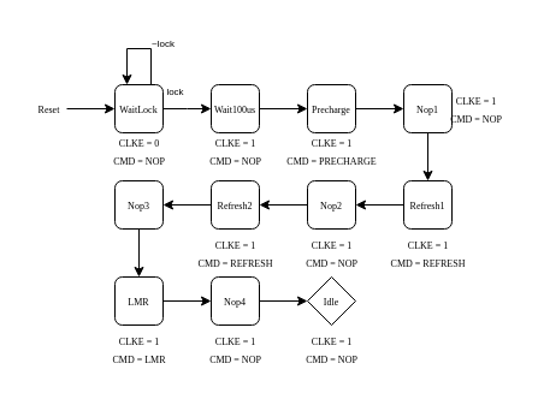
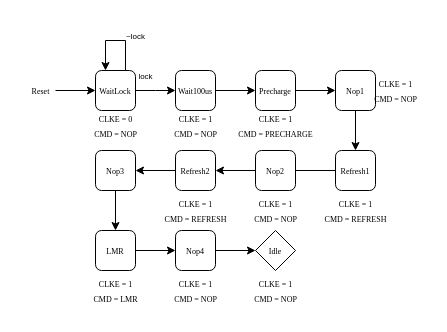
  <mxCell id="0" />
  <mxCell id="1" parent="0" />
  <mxCell id="2" style="edgeStyle=orthogonalEdgeStyle;rounded=0;orthogonalLoop=1;jettySize=auto;html=1;" parent="1" source="3" edge="1"><mxGeometry relative="1" as="geometry"><mxPoint x="175" y="90" as="targetPoint" /></mxGeometry></mxCell>
  <mxCell id="3" value="&lt;font style=&quot;font-size: 8px;&quot; data-font-src=&quot;https://fonts.googleapis.com/css?family=Calibri&quot; face=&quot;Calibri&quot;&gt;WaitLock&lt;/font&gt;" style="rounded=1;whiteSpace=wrap;html=1;" parent="1" vertex="1"><mxGeometry x="95" y="70" width="40" height="40" as="geometry" /></mxCell>
  <mxCell id="4" style="edgeStyle=orthogonalEdgeStyle;rounded=0;orthogonalLoop=1;jettySize=auto;html=1;entryX=0;entryY=0.5;entryDx=0;entryDy=0;" parent="1" source="5" target="12" edge="1"><mxGeometry relative="1" as="geometry" /></mxCell>
  <mxCell id="5" value="&lt;font style=&quot;font-size: 8px;&quot; data-font-src=&quot;https://fonts.googleapis.com/css?family=Calibri&quot; face=&quot;Calibri&quot;&gt;Wait100us&lt;/font&gt;" style="rounded=1;whiteSpace=wrap;html=1;" parent="1" vertex="1"><mxGeometry x="175" y="70" width="40" height="40" as="geometry" /></mxCell>
  <mxCell id="6" style="edgeStyle=orthogonalEdgeStyle;rounded=0;orthogonalLoop=1;jettySize=auto;html=1;exitX=0.75;exitY=0;exitDx=0;exitDy=0;entryX=0.25;entryY=0;entryDx=0;entryDy=0;" parent="1" source="3" target="3" edge="1"><mxGeometry relative="1" as="geometry"><Array as="points"><mxPoint x="125" y="40" /><mxPoint x="105" y="40" /></Array></mxGeometry></mxCell>
  <mxCell id="7" value="" style="endArrow=classic;html=1;rounded=0;entryX=0;entryY=0.5;entryDx=0;entryDy=0;" parent="1" target="3" edge="1"><mxGeometry width="50" height="50" relative="1" as="geometry"><mxPoint x="55" y="90" as="sourcePoint" /><mxPoint x="175" y="160" as="targetPoint" /></mxGeometry></mxCell>
  <mxCell id="8" value="&lt;font style=&quot;font-size: 8px;&quot; data-font-src=&quot;https://fonts.googleapis.com/css?family=Calibri&quot; face=&quot;Calibri&quot;&gt;Reset&lt;/font&gt;" style="text;html=1;align=center;verticalAlign=middle;resizable=0;points=[];autosize=1;strokeColor=none;fillColor=none;" parent="1" vertex="1"><mxGeometry x="20" y="75" width="40" height="30" as="geometry" /></mxCell>
  <mxCell id="9" value="&lt;font style=&quot;font-size: 8px;&quot;&gt;~lock&lt;/font&gt;" style="text;html=1;align=center;verticalAlign=middle;resizable=0;points=[];autosize=1;strokeColor=none;fillColor=none;" parent="1" vertex="1"><mxGeometry x="115" y="20" width="40" height="30" as="geometry" /></mxCell>
  <mxCell id="10" value="&lt;font style=&quot;font-size: 8px;&quot;&gt;lock&lt;/font&gt;" style="text;html=1;align=center;verticalAlign=middle;resizable=0;points=[];autosize=1;strokeColor=none;fillColor=none;" parent="1" vertex="1"><mxGeometry x="125" y="60" width="40" height="30" as="geometry" /></mxCell>
  <mxCell id="11" style="edgeStyle=orthogonalEdgeStyle;rounded=0;orthogonalLoop=1;jettySize=auto;html=1;entryX=0;entryY=0.5;entryDx=0;entryDy=0;" parent="1" source="12" target="14" edge="1"><mxGeometry relative="1" as="geometry" /></mxCell>
  <mxCell id="12" value="&lt;font style=&quot;font-size: 8px;&quot; data-font-src=&quot;https://fonts.googleapis.com/css?family=Calibri&quot; face=&quot;Calibri&quot;&gt;Precharge&lt;/font&gt;" style="rounded=1;whiteSpace=wrap;html=1;" parent="1" vertex="1"><mxGeometry x="255" y="70" width="40" height="40" as="geometry" /></mxCell>
  <mxCell id="13" style="edgeStyle=orthogonalEdgeStyle;rounded=0;orthogonalLoop=1;jettySize=auto;html=1;entryX=0.5;entryY=0;entryDx=0;entryDy=0;" parent="1" source="14" target="20" edge="1"><mxGeometry relative="1" as="geometry"><mxPoint x="355" y="150" as="targetPoint" /></mxGeometry></mxCell>
  <mxCell id="14" value="&lt;font style=&quot;font-size: 8px;&quot; data-font-src=&quot;https://fonts.googleapis.com/css?family=Calibri&quot; face=&quot;Calibri&quot;&gt;Nop1&lt;/font&gt;" style="rounded=1;whiteSpace=wrap;html=1;" parent="1" vertex="1"><mxGeometry x="335" y="70" width="40" height="40" as="geometry" /></mxCell>
  <mxCell id="15" value="&lt;font style=&quot;font-size: 8px;&quot; data-font-src=&quot;https://fonts.googleapis.com/css?family=Calibri&quot; face=&quot;Calibri&quot;&gt;CLKE = 0&lt;br&gt;CMD = NOP&lt;br&gt;&lt;/font&gt;" style="text;html=1;align=center;verticalAlign=middle;resizable=0;points=[];autosize=1;strokeColor=none;fillColor=none;" parent="1" vertex="1"><mxGeometry x="85" y="105" width="60" height="40" as="geometry" /></mxCell>
  <mxCell id="16" value="&lt;font style=&quot;font-size: 8px;&quot; data-font-src=&quot;https://fonts.googleapis.com/css?family=Calibri&quot; face=&quot;Calibri&quot;&gt;CLKE = 1&lt;br&gt;CMD = NOP&lt;br&gt;&lt;/font&gt;" style="text;html=1;align=center;verticalAlign=middle;resizable=0;points=[];autosize=1;strokeColor=none;fillColor=none;" parent="1" vertex="1"><mxGeometry x="165" y="105" width="60" height="40" as="geometry" /></mxCell>
  <mxCell id="17" value="&lt;font style=&quot;font-size: 8px;&quot; data-font-src=&quot;https://fonts.googleapis.com/css?family=Calibri&quot; face=&quot;Calibri&quot;&gt;CLKE = 1&lt;br&gt;CMD = PRECHARGE&lt;br&gt;&lt;/font&gt;" style="text;html=1;align=center;verticalAlign=middle;resizable=0;points=[];autosize=1;strokeColor=none;fillColor=none;" parent="1" vertex="1"><mxGeometry x="230" y="105" width="90" height="40" as="geometry" /></mxCell>
  <mxCell id="18" value="&lt;font style=&quot;font-size: 8px;&quot; data-font-src=&quot;https://fonts.googleapis.com/css?family=Calibri&quot; face=&quot;Calibri&quot;&gt;CLKE = 1&lt;br&gt;CMD = NOP&lt;br&gt;&lt;/font&gt;" style="text;html=1;align=center;verticalAlign=middle;resizable=0;points=[];autosize=1;strokeColor=none;fillColor=none;" parent="1" vertex="1"><mxGeometry x="365" y="70" width="60" height="40" as="geometry" /></mxCell>
- <mxCell id="19" style="edgeStyle=orthogonalEdgeStyle;rounded=0;orthogonalLoop=1;jettySize=auto;html=1;entryX=1;entryY=0.5;entryDx=0;entryDy=0;" parent="1" source="20" target="23" edge="1"><mxGeometry relative="1" as="geometry" /></mxCell>
+ <mxCell id="19" style="edgeStyle=orthogonalEdgeStyle;rounded=0;orthogonalLoop=1;jettySize=auto;html=1;entryX=1;entryY=0.5;entryDx=0;entryDy=0;endArrow=none;" parent="1" source="20" target="23" edge="1"><mxGeometry relative="1" as="geometry" /></mxCell>
  <mxCell id="20" value="&lt;font style=&quot;font-size: 8px;&quot; data-font-src=&quot;https://fonts.googleapis.com/css?family=Calibri&quot; face=&quot;Calibri&quot;&gt;Refresh1&lt;/font&gt;" style="rounded=1;whiteSpace=wrap;html=1;" parent="1" vertex="1"><mxGeometry x="335" y="150" width="40" height="40" as="geometry" /></mxCell>
  <mxCell id="21" value="&lt;font style=&quot;font-size: 8px;&quot; data-font-src=&quot;https://fonts.googleapis.com/css?family=Calibri&quot; face=&quot;Calibri&quot;&gt;CLKE = 1&lt;br&gt;CMD = REFRESH&lt;br&gt;&lt;/font&gt;" style="text;html=1;align=center;verticalAlign=middle;resizable=0;points=[];autosize=1;strokeColor=none;fillColor=none;" parent="1" vertex="1"><mxGeometry x="315" y="190" width="80" height="40" as="geometry" /></mxCell>
  <mxCell id="22" style="edgeStyle=orthogonalEdgeStyle;rounded=0;orthogonalLoop=1;jettySize=auto;html=1;entryX=1;entryY=0.5;entryDx=0;entryDy=0;" parent="1" source="23" target="25" edge="1"><mxGeometry relative="1" as="geometry" /></mxCell>
  <mxCell id="23" value="&lt;font style=&quot;font-size: 8px;&quot; data-font-src=&quot;https://fonts.googleapis.com/css?family=Calibri&quot; face=&quot;Calibri&quot;&gt;Nop2&lt;/font&gt;" style="rounded=1;whiteSpace=wrap;html=1;" parent="1" vertex="1"><mxGeometry x="255" y="150" width="40" height="40" as="geometry" /></mxCell>
  <mxCell id="24" style="edgeStyle=orthogonalEdgeStyle;rounded=0;orthogonalLoop=1;jettySize=auto;html=1;entryX=1;entryY=0.5;entryDx=0;entryDy=0;" parent="1" source="25" target="29" edge="1"><mxGeometry relative="1" as="geometry" /></mxCell>
  <mxCell id="25" value="&lt;font style=&quot;font-size: 8px;&quot; data-font-src=&quot;https://fonts.googleapis.com/css?family=Calibri&quot; face=&quot;Calibri&quot;&gt;Refresh2&lt;/font&gt;" style="rounded=1;whiteSpace=wrap;html=1;" parent="1" vertex="1"><mxGeometry x="175" y="150" width="40" height="40" as="geometry" /></mxCell>
  <mxCell id="26" value="&lt;font style=&quot;font-size: 8px;&quot; data-font-src=&quot;https://fonts.googleapis.com/css?family=Calibri&quot; face=&quot;Calibri&quot;&gt;CLKE = 1&lt;br&gt;CMD = REFRESH&lt;br&gt;&lt;/font&gt;" style="text;html=1;align=center;verticalAlign=middle;resizable=0;points=[];autosize=1;strokeColor=none;fillColor=none;" parent="1" vertex="1"><mxGeometry x="155" y="190" width="80" height="40" as="geometry" /></mxCell>
  <mxCell id="27" value="&lt;font style=&quot;font-size: 8px;&quot; data-font-src=&quot;https://fonts.googleapis.com/css?family=Calibri&quot; face=&quot;Calibri&quot;&gt;CLKE = 1&lt;br&gt;CMD = NOP&lt;br&gt;&lt;/font&gt;" style="text;html=1;align=center;verticalAlign=middle;resizable=0;points=[];autosize=1;strokeColor=none;fillColor=none;" parent="1" vertex="1"><mxGeometry x="245" y="190" width="60" height="40" as="geometry" /></mxCell>
  <mxCell id="28" style="edgeStyle=orthogonalEdgeStyle;rounded=0;orthogonalLoop=1;jettySize=auto;html=1;entryX=0.5;entryY=0;entryDx=0;entryDy=0;" parent="1" source="29" target="31" edge="1"><mxGeometry relative="1" as="geometry" /></mxCell>
  <mxCell id="29" value="&lt;font style=&quot;font-size: 8px;&quot; data-font-src=&quot;https://fonts.googleapis.com/css?family=Calibri&quot; face=&quot;Calibri&quot;&gt;Nop3&lt;/font&gt;" style="rounded=1;whiteSpace=wrap;html=1;" parent="1" vertex="1"><mxGeometry x="95" y="150" width="40" height="40" as="geometry" /></mxCell>
  <mxCell id="30" style="edgeStyle=orthogonalEdgeStyle;rounded=0;orthogonalLoop=1;jettySize=auto;html=1;entryX=0;entryY=0.5;entryDx=0;entryDy=0;" parent="1" source="31" target="34" edge="1"><mxGeometry relative="1" as="geometry" /></mxCell>
  <mxCell id="31" value="&lt;font style=&quot;font-size: 8px;&quot; data-font-src=&quot;https://fonts.googleapis.com/css?family=Calibri&quot; face=&quot;Calibri&quot;&gt;LMR&lt;/font&gt;" style="rounded=1;whiteSpace=wrap;html=1;" parent="1" vertex="1"><mxGeometry x="95" y="230" width="40" height="40" as="geometry" /></mxCell>
  <mxCell id="32" value="&lt;font style=&quot;font-size: 8px;&quot; data-font-src=&quot;https://fonts.googleapis.com/css?family=Calibri&quot; face=&quot;Calibri&quot;&gt;CLKE = 1&lt;br&gt;CMD = LMR&lt;br&gt;&lt;/font&gt;" style="text;html=1;align=center;verticalAlign=middle;resizable=0;points=[];autosize=1;strokeColor=none;fillColor=none;" parent="1" vertex="1"><mxGeometry x="85" y="270" width="60" height="40" as="geometry" /></mxCell>
  <mxCell id="33" style="edgeStyle=orthogonalEdgeStyle;rounded=0;orthogonalLoop=1;jettySize=auto;html=1;entryX=0;entryY=0.5;entryDx=0;entryDy=0;" parent="1" source="34" target="35" edge="1"><mxGeometry relative="1" as="geometry" /></mxCell>
  <mxCell id="34" value="&lt;font face=&quot;Calibri&quot;&gt;&lt;span style=&quot;font-size: 8px;&quot;&gt;Nop4&lt;/span&gt;&lt;/font&gt;" style="rounded=1;whiteSpace=wrap;html=1;" parent="1" vertex="1"><mxGeometry x="175" y="230" width="40" height="40" as="geometry" /></mxCell>
  <mxCell id="35" value="&lt;font face=&quot;Calibri&quot;&gt;&lt;span style=&quot;font-size: 8px;&quot;&gt;Idle&lt;/span&gt;&lt;/font&gt;" style="rhombus;whiteSpace=wrap;html=1;" parent="1" vertex="1"><mxGeometry x="255" y="230" width="40" height="40" as="geometry" /></mxCell>
  <mxCell id="36" value="&lt;font style=&quot;font-size: 8px;&quot; data-font-src=&quot;https://fonts.googleapis.com/css?family=Calibri&quot; face=&quot;Calibri&quot;&gt;CLKE = 1&lt;br&gt;CMD = NOP&lt;br&gt;&lt;/font&gt;" style="text;html=1;align=center;verticalAlign=middle;resizable=0;points=[];autosize=1;strokeColor=none;fillColor=none;" vertex="1" parent="1"><mxGeometry x="165" y="270" width="60" height="40" as="geometry" /></mxCell>
  <mxCell id="37" value="&lt;font style=&quot;font-size: 8px;&quot; data-font-src=&quot;https://fonts.googleapis.com/css?family=Calibri&quot; face=&quot;Calibri&quot;&gt;CLKE = 1&lt;br&gt;CMD = NOP&lt;br&gt;&lt;/font&gt;" style="text;html=1;align=center;verticalAlign=middle;resizable=0;points=[];autosize=1;strokeColor=none;fillColor=none;" vertex="1" parent="1"><mxGeometry x="245" y="270" width="60" height="40" as="geometry" /></mxCell>
